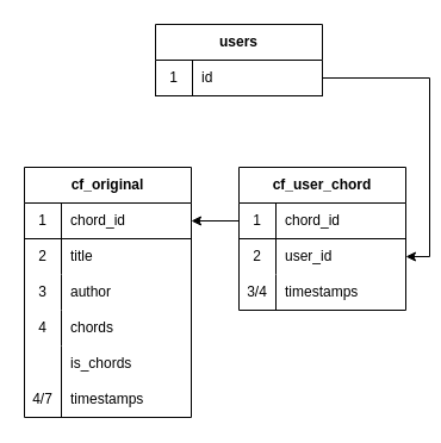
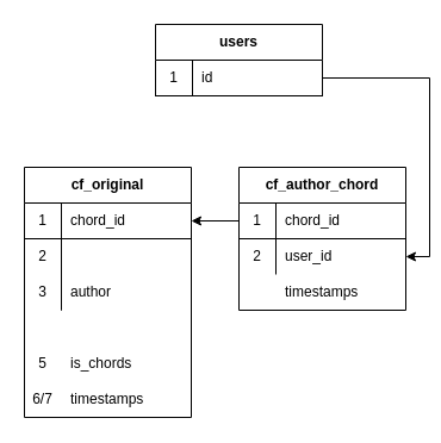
  <mxCell id="0" />
  <mxCell id="1" parent="0" />
  <mxCell id="2" value="cf_original" style="shape=table;html=1;whiteSpace=wrap;startSize=30;container=1;collapsible=0;childLayout=tableLayout;fixedRows=1;rowLines=0;fontStyle=1;align=center;" parent="1" vertex="1"><mxGeometry x="20" y="140" width="140" height="210" as="geometry" /></mxCell>
  <mxCell id="3" value="" style="shape=partialRectangle;html=1;whiteSpace=wrap;collapsible=0;dropTarget=0;pointerEvents=0;fillColor=none;top=0;left=0;bottom=1;right=0;points=[[0,0.5],[1,0.5]];portConstraint=eastwest;" parent="2" vertex="1"><mxGeometry y="30" width="140" height="30" as="geometry" /></mxCell>
  <mxCell id="4" value="1" style="shape=partialRectangle;html=1;whiteSpace=wrap;connectable=0;fillColor=none;top=0;left=0;bottom=0;right=0;overflow=hidden;" parent="3" vertex="1"><mxGeometry width="31" height="30" as="geometry" /></mxCell>
  <mxCell id="5" value="chord_id" style="shape=partialRectangle;html=1;whiteSpace=wrap;connectable=0;fillColor=none;top=0;left=0;bottom=0;right=0;align=left;spacingLeft=6;overflow=hidden;" parent="3" vertex="1"><mxGeometry x="31" width="109" height="30" as="geometry" /></mxCell>
  <mxCell id="6" value="" style="shape=partialRectangle;html=1;whiteSpace=wrap;collapsible=0;dropTarget=0;pointerEvents=0;fillColor=none;top=0;left=0;bottom=0;right=0;points=[[0,0.5],[1,0.5]];portConstraint=eastwest;" parent="2" vertex="1"><mxGeometry y="60" width="140" height="30" as="geometry" /></mxCell>
  <mxCell id="7" value="2" style="shape=partialRectangle;html=1;whiteSpace=wrap;connectable=0;fillColor=none;top=0;left=0;bottom=0;right=0;overflow=hidden;" parent="6" vertex="1"><mxGeometry width="31" height="30" as="geometry" /></mxCell>
- <mxCell id="8" value="title" style="shape=partialRectangle;html=1;whiteSpace=wrap;connectable=0;fillColor=none;top=0;left=0;bottom=0;right=0;align=left;spacingLeft=6;overflow=hidden;" parent="6" vertex="1"><mxGeometry x="31" width="109" height="30" as="geometry" /></mxCell>
  <mxCell id="9" value="" style="shape=partialRectangle;html=1;whiteSpace=wrap;collapsible=0;dropTarget=0;pointerEvents=0;fillColor=none;top=0;left=0;bottom=0;right=0;points=[[0,0.5],[1,0.5]];portConstraint=eastwest;" parent="2" vertex="1"><mxGeometry y="90" width="140" height="30" as="geometry" /></mxCell>
  <mxCell id="10" value="3" style="shape=partialRectangle;html=1;whiteSpace=wrap;connectable=0;fillColor=none;top=0;left=0;bottom=0;right=0;overflow=hidden;" parent="9" vertex="1"><mxGeometry width="31" height="30" as="geometry" /></mxCell>
  <mxCell id="11" value="author" style="shape=partialRectangle;html=1;whiteSpace=wrap;connectable=0;fillColor=none;top=0;left=0;bottom=0;right=0;align=left;spacingLeft=6;overflow=hidden;" parent="9" vertex="1"><mxGeometry x="31" width="109" height="30" as="geometry" /></mxCell>
  <mxCell id="12" value="" style="shape=partialRectangle;html=1;whiteSpace=wrap;collapsible=0;dropTarget=0;pointerEvents=0;fillColor=none;top=0;left=0;bottom=0;right=0;points=[[0,0.5],[1,0.5]];portConstraint=eastwest;" vertex="1" parent="2"><mxGeometry y="120" width="140" height="30" as="geometry" /></mxCell>
- <mxCell id="13" value="4" style="shape=partialRectangle;html=1;whiteSpace=wrap;connectable=0;fillColor=none;top=0;left=0;bottom=0;right=0;overflow=hidden;" vertex="1" parent="12"><mxGeometry width="31" height="30" as="geometry" /></mxCell>
- <mxCell id="14" value="chords" style="shape=partialRectangle;html=1;whiteSpace=wrap;connectable=0;fillColor=none;top=0;left=0;bottom=0;right=0;align=left;spacingLeft=6;overflow=hidden;" vertex="1" parent="12"><mxGeometry x="31" width="109" height="30" as="geometry" /></mxCell>
  <mxCell id="15" value="" style="shape=partialRectangle;html=1;whiteSpace=wrap;collapsible=0;dropTarget=0;pointerEvents=0;fillColor=none;top=0;left=0;bottom=0;right=0;points=[[0,0.5],[1,0.5]];portConstraint=eastwest;" vertex="1" parent="2"><mxGeometry y="150" width="140" height="30" as="geometry" /></mxCell>
+ <mxCell id="16" value="5" style="shape=partialRectangle;html=1;whiteSpace=wrap;connectable=0;fillColor=none;top=0;left=0;bottom=0;right=0;overflow=hidden;" vertex="1" parent="15"><mxGeometry width="31" height="30" as="geometry" /></mxCell>
  <mxCell id="17" value="is_chords" style="shape=partialRectangle;html=1;whiteSpace=wrap;connectable=0;fillColor=none;top=0;left=0;bottom=0;right=0;align=left;spacingLeft=6;overflow=hidden;" vertex="1" parent="15"><mxGeometry x="31" width="109" height="30" as="geometry" /></mxCell>
  <mxCell id="18" value="" style="shape=partialRectangle;html=1;whiteSpace=wrap;collapsible=0;dropTarget=0;pointerEvents=0;fillColor=none;top=0;left=0;bottom=0;right=0;points=[[0,0.5],[1,0.5]];portConstraint=eastwest;" parent="2" vertex="1"><mxGeometry y="180" width="140" height="30" as="geometry" /></mxCell>
- <mxCell id="19" value="4/7" style="shape=partialRectangle;html=1;whiteSpace=wrap;connectable=0;fillColor=none;top=0;left=0;bottom=0;right=0;overflow=hidden;" parent="18" vertex="1"><mxGeometry width="31" height="30" as="geometry" /></mxCell>
+ <mxCell id="19" value="6/7" style="shape=partialRectangle;html=1;whiteSpace=wrap;connectable=0;fillColor=none;top=0;left=0;bottom=0;right=0;overflow=hidden;" parent="18" vertex="1"><mxGeometry width="31" height="30" as="geometry" /></mxCell>
  <mxCell id="20" value="timestamps" style="shape=partialRectangle;html=1;whiteSpace=wrap;connectable=0;fillColor=none;top=0;left=0;bottom=0;right=0;align=left;spacingLeft=6;overflow=hidden;" parent="18" vertex="1"><mxGeometry x="31" width="109" height="30" as="geometry" /></mxCell>
  <mxCell id="21" value="users" style="shape=table;html=1;whiteSpace=wrap;startSize=30;container=1;collapsible=0;childLayout=tableLayout;fixedRows=1;rowLines=0;fontStyle=1;align=center;" parent="1" vertex="1"><mxGeometry x="130" y="20" width="140" height="60" as="geometry" /></mxCell>
  <mxCell id="22" value="" style="shape=partialRectangle;html=1;whiteSpace=wrap;collapsible=0;dropTarget=0;pointerEvents=0;fillColor=none;top=0;left=0;bottom=1;right=0;points=[[0,0.5],[1,0.5]];portConstraint=eastwest;" parent="21" vertex="1"><mxGeometry y="30" width="140" height="30" as="geometry" /></mxCell>
  <mxCell id="23" value="1" style="shape=partialRectangle;html=1;whiteSpace=wrap;connectable=0;fillColor=none;top=0;left=0;bottom=0;right=0;overflow=hidden;" parent="22" vertex="1"><mxGeometry width="31" height="30" as="geometry" /></mxCell>
  <mxCell id="24" value="id" style="shape=partialRectangle;html=1;whiteSpace=wrap;connectable=0;fillColor=none;top=0;left=0;bottom=0;right=0;align=left;spacingLeft=6;overflow=hidden;" parent="22" vertex="1"><mxGeometry x="31" width="109" height="30" as="geometry" /></mxCell>
- <mxCell id="25" value="cf_user_chord" style="shape=table;html=1;whiteSpace=wrap;startSize=30;container=1;collapsible=0;childLayout=tableLayout;fixedRows=1;rowLines=0;fontStyle=1;align=center;" vertex="1" parent="1"><mxGeometry x="200" y="140" width="140" height="120" as="geometry" /></mxCell>
+ <mxCell id="25" value="cf_author_chord" style="shape=table;html=1;whiteSpace=wrap;startSize=30;container=1;collapsible=0;childLayout=tableLayout;fixedRows=1;rowLines=0;fontStyle=1;align=center;" vertex="1" parent="1"><mxGeometry x="200" y="140" width="140" height="120" as="geometry" /></mxCell>
  <mxCell id="26" value="" style="shape=partialRectangle;html=1;whiteSpace=wrap;collapsible=0;dropTarget=0;pointerEvents=0;fillColor=none;top=0;left=0;bottom=1;right=0;points=[[0,0.5],[1,0.5]];portConstraint=eastwest;" vertex="1" parent="25"><mxGeometry y="30" width="140" height="30" as="geometry" /></mxCell>
  <mxCell id="27" value="1" style="shape=partialRectangle;html=1;whiteSpace=wrap;connectable=0;fillColor=none;top=0;left=0;bottom=0;right=0;overflow=hidden;" vertex="1" parent="26"><mxGeometry width="31" height="30" as="geometry" /></mxCell>
  <mxCell id="28" value="chord_id" style="shape=partialRectangle;html=1;whiteSpace=wrap;connectable=0;fillColor=none;top=0;left=0;bottom=0;right=0;align=left;spacingLeft=6;overflow=hidden;" vertex="1" parent="26"><mxGeometry x="31" width="109" height="30" as="geometry" /></mxCell>
  <mxCell id="29" value="" style="shape=partialRectangle;html=1;whiteSpace=wrap;collapsible=0;dropTarget=0;pointerEvents=0;fillColor=none;top=0;left=0;bottom=0;right=0;points=[[0,0.5],[1,0.5]];portConstraint=eastwest;" vertex="1" parent="25"><mxGeometry y="60" width="140" height="30" as="geometry" /></mxCell>
  <mxCell id="30" value="2" style="shape=partialRectangle;html=1;whiteSpace=wrap;connectable=0;fillColor=none;top=0;left=0;bottom=0;right=0;overflow=hidden;" vertex="1" parent="29"><mxGeometry width="31" height="30" as="geometry" /></mxCell>
  <mxCell id="31" value="user_id" style="shape=partialRectangle;html=1;whiteSpace=wrap;connectable=0;fillColor=none;top=0;left=0;bottom=0;right=0;align=left;spacingLeft=6;overflow=hidden;" vertex="1" parent="29"><mxGeometry x="31" width="109" height="30" as="geometry" /></mxCell>
  <mxCell id="32" value="" style="shape=partialRectangle;html=1;whiteSpace=wrap;collapsible=0;dropTarget=0;pointerEvents=0;fillColor=none;top=0;left=0;bottom=0;right=0;points=[[0,0.5],[1,0.5]];portConstraint=eastwest;" vertex="1" parent="25"><mxGeometry y="90" width="140" height="30" as="geometry" /></mxCell>
- <mxCell id="33" value="3/4" style="shape=partialRectangle;html=1;whiteSpace=wrap;connectable=0;fillColor=none;top=0;left=0;bottom=0;right=0;overflow=hidden;" vertex="1" parent="32"><mxGeometry width="31" height="30" as="geometry" /></mxCell>
  <mxCell id="34" value="timestamps" style="shape=partialRectangle;html=1;whiteSpace=wrap;connectable=0;fillColor=none;top=0;left=0;bottom=0;right=0;align=left;spacingLeft=6;overflow=hidden;" vertex="1" parent="32"><mxGeometry x="31" width="109" height="30" as="geometry" /></mxCell>
  <mxCell id="35" style="edgeStyle=orthogonalEdgeStyle;rounded=0;orthogonalLoop=1;jettySize=auto;html=1;" edge="1" parent="1" source="26" target="3"><mxGeometry relative="1" as="geometry" /></mxCell>
  <mxCell id="36" style="edgeStyle=orthogonalEdgeStyle;rounded=0;orthogonalLoop=1;jettySize=auto;html=1;entryX=1;entryY=0.5;entryDx=0;entryDy=0;" edge="1" parent="1" source="22" target="29"><mxGeometry relative="1" as="geometry" /></mxCell>
